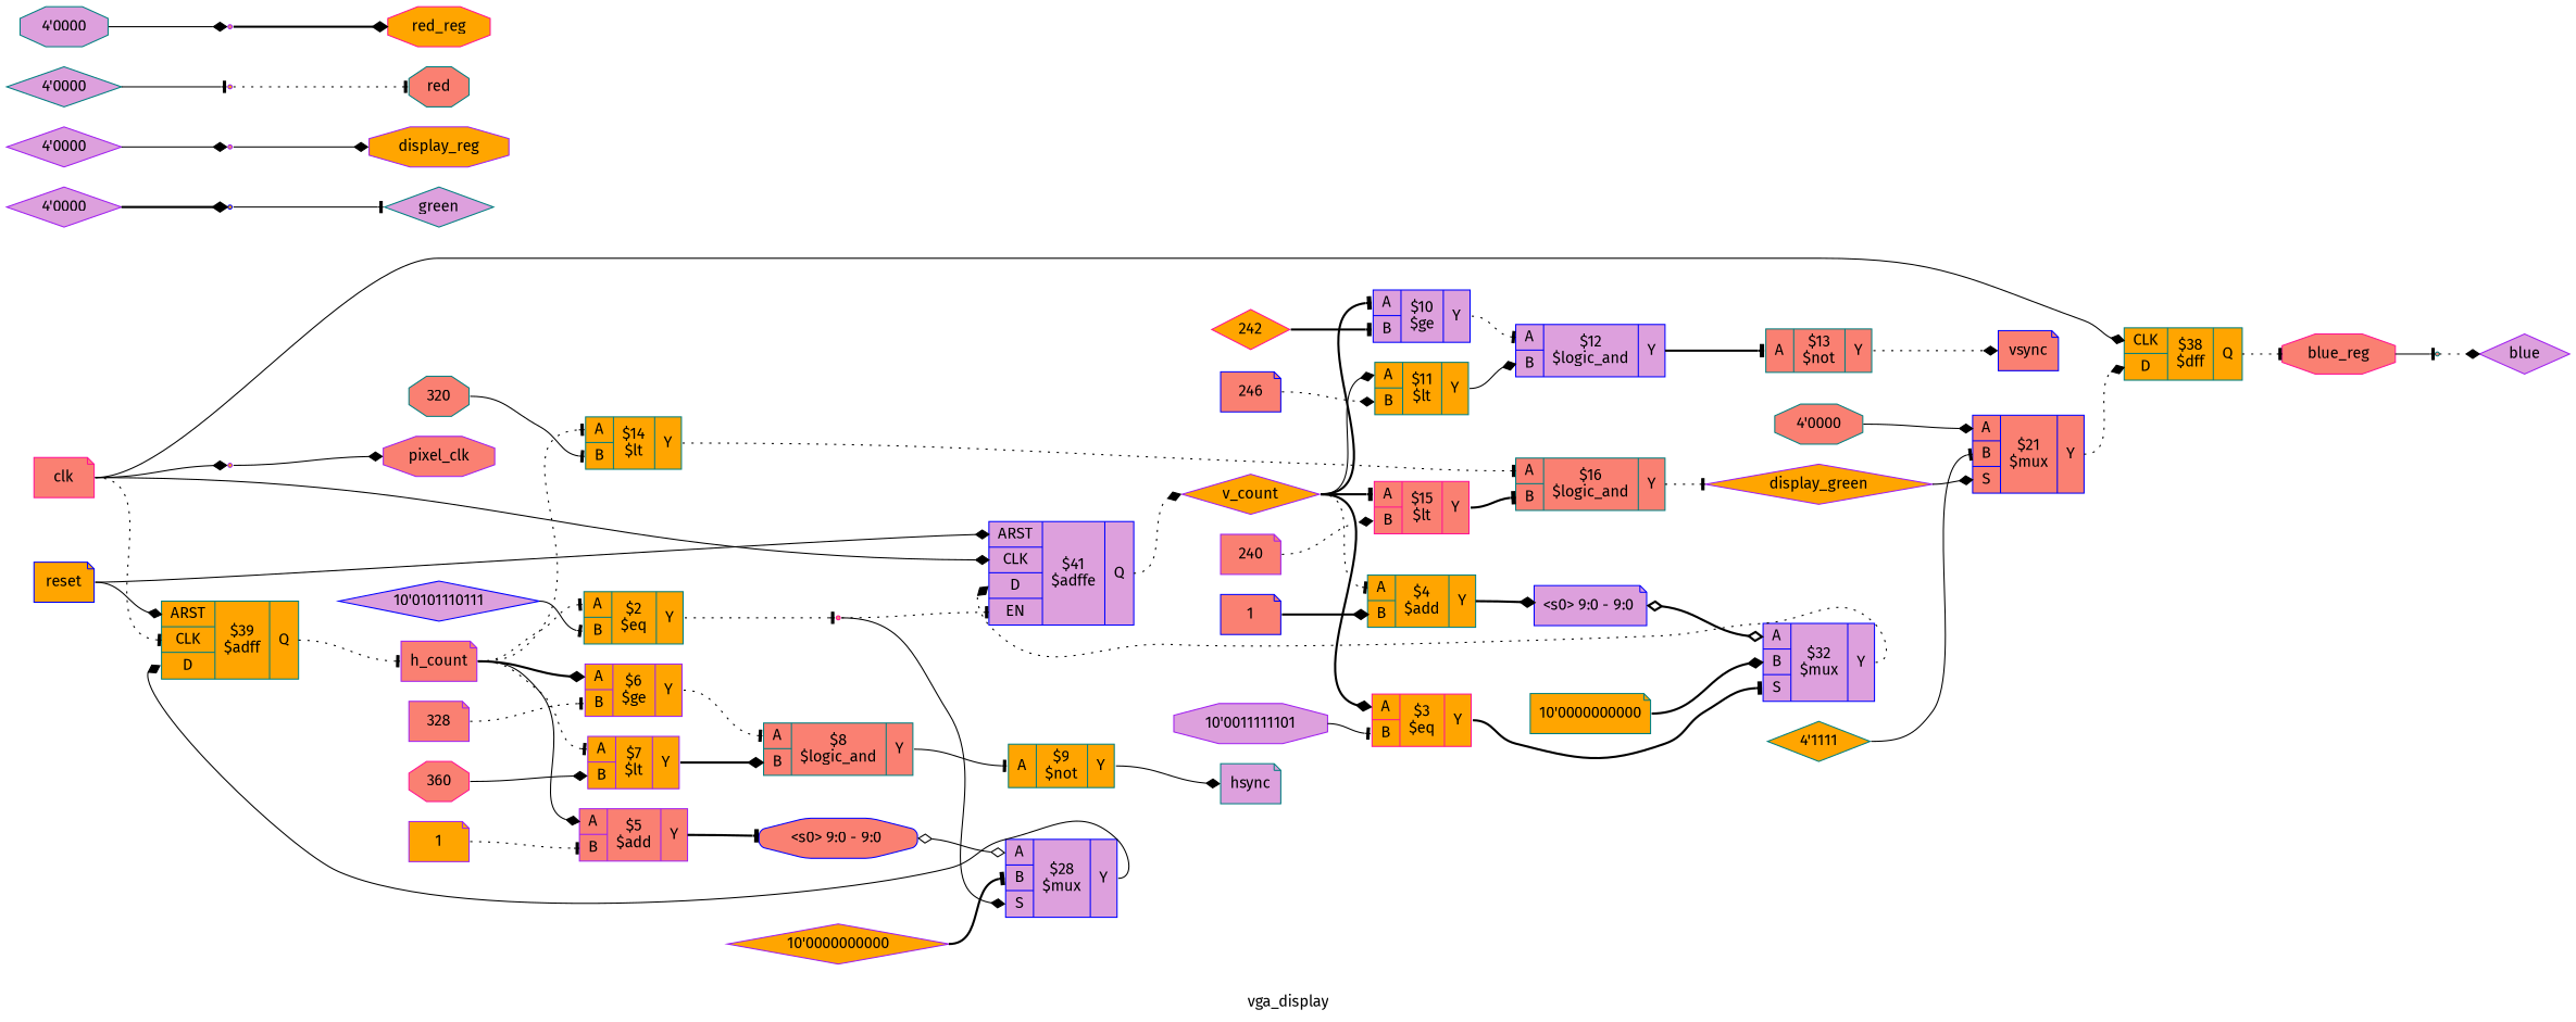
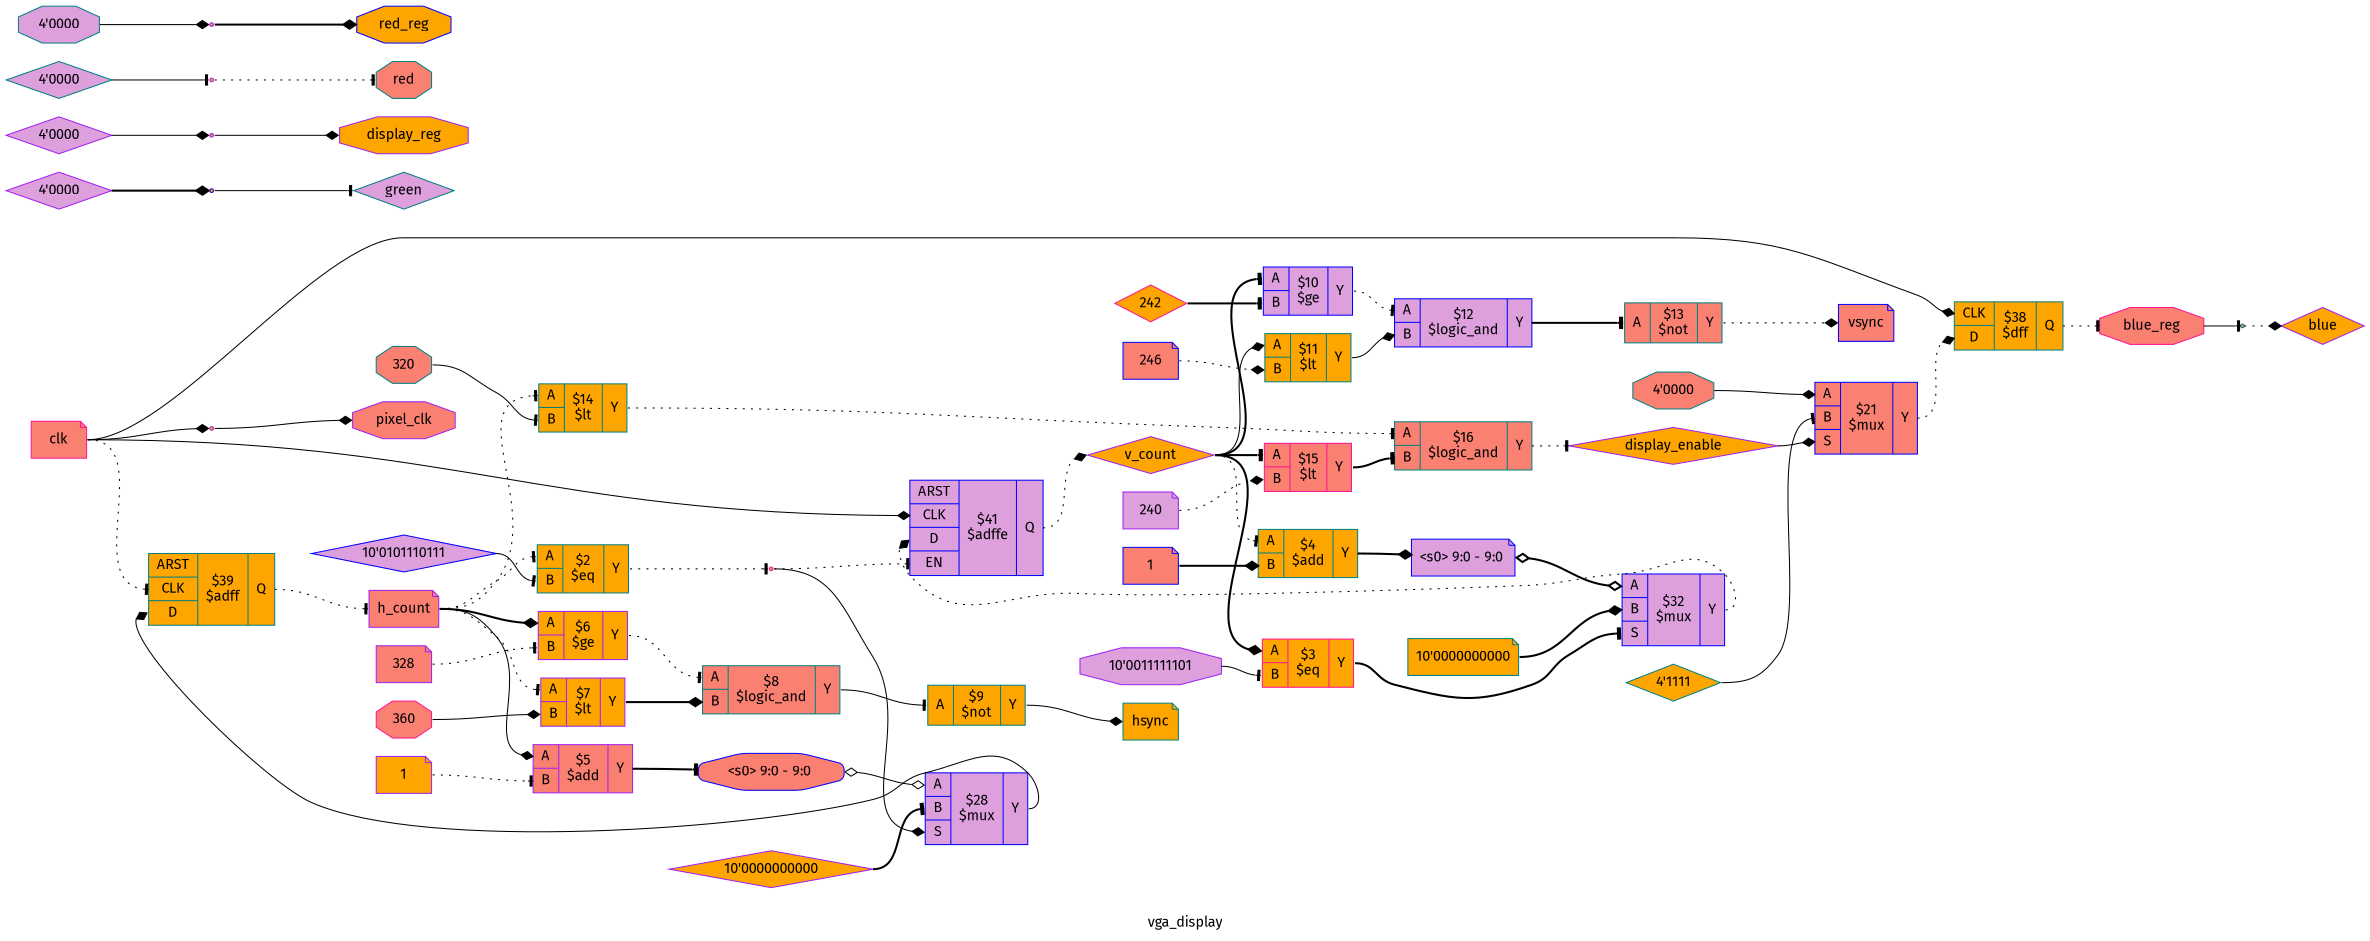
  digraph {
    fontname="Fira Sans"
    label=vga_display
    rankdir=LR
    remincross=true
    node [color=purple fillcolor=orange fontname="Fira Sans" shape=record style=filled]
    edge [arrowhead=diamond color=black fontcolor=black fontname="Fira Sans" headport=w style=solid tailport=e]
-   n16 [fillcolor=plum fontcolor=black label=blue shape=diamond]
+   n16 [fontcolor=black label=blue shape=diamond]
    n17 [color=deeppink fillcolor=salmon fontcolor=black label=blue_reg shape=octagon]
    x16 [color=teal fillcolor=salmon shape=point]
    n18 [color=deeppink fillcolor=salmon fontcolor=black label=clk shape=note]
    c40 [color=blue fillcolor=plum label="{{<p35> ARST|<p36> CLK|<p37> D|<p38> EN}|$41\n$adffe|{<p39> Q}}"]
    c54 [color=teal label="{{<p36> CLK|<p37> D}|$38\n$dff|{<p39> Q}}"]
    c55 [color=teal label="{{<p35> ARST|<p36> CLK|<p37> D}|$39\n$adff|{<p39> Q}}"]
    x21 [shape=point]
    n28 [fontcolor=black label=v_count shape=diamond]
    n22 [fillcolor=salmon fontcolor=black label=h_count shape=note]
    n24 [fillcolor=salmon fontcolor=black label=pixel_clk shape=octagon]
-   n19 [fontcolor=black label=display_green shape=diamond]
+   n19 [fontcolor=black label=display_enable shape=diamond]
    c57 [color=blue fillcolor=salmon label="{{<p30> A|<p31> B|<p56> S}|$21\n$mux|{<p32> Y}}"]
    n20 [color=teal fillcolor=plum fontcolor=black label=green shape=diamond]
    n21 [fontcolor=black label=display_reg shape=octagon]
    c34 [fillcolor=salmon label="{{<p30> A|<p31> B}|$5\n$add|{<p32> Y}}"]
    c41 [color=teal label="{{<p30> A|<p31> B}|$2\n$eq|{<p32> Y}}"]
    c43 [label="{{<p30> A|<p31> B}|$6\n$ge|{<p32> Y}}"]
    c48 [label="{{<p30> A|<p31> B}|$7\n$lt|{<p32> Y}}"]
    c50 [color=teal label="{{<p30> A|<p31> B}|$14\n$lt|{<p32> Y}}"]
    x12 [color=blue fillcolor=salmon fontcolor=black label="<s0> 9:0 - 9:0 " shape=octagon style="rounded,filled"]
    n5 [color=deeppink fillcolor=salmon shape=point]
    c45 [color=teal fillcolor=salmon label="{{<p30> A|<p31> B}|$8\n$logic_and|{<p32> Y}}"]
    c47 [color=teal fillcolor=salmon label="{{<p30> A|<p31> B}|$16\n$logic_and|{<p32> Y}}"]
-   n23 [color=teal fillcolor=plum fontcolor=black label=hsync shape=note]
+   n23 [color=teal fontcolor=black label=hsync shape=note]
    n25 [color=teal fillcolor=salmon fontcolor=black label=red shape=octagon]
-   n26 [color=deeppink fontcolor=black label=red_reg shape=octagon]
-   n27 [color=blue fontcolor=black label=reset shape=note]
+   n26 [color=blue fontcolor=black label=red_reg shape=octagon]
    c33 [color=teal label="{{<p30> A|<p31> B}|$4\n$add|{<p32> Y}}"]
    c42 [color=deeppink label="{{<p30> A|<p31> B}|$3\n$eq|{<p32> Y}}"]
    c44 [color=blue fillcolor=plum label="{{<p30> A|<p31> B}|$10\n$ge|{<p32> Y}}"]
    c49 [color=teal label="{{<p30> A|<p31> B}|$11\n$lt|{<p32> Y}}"]
    c51 [color=deeppink fillcolor=salmon label="{{<p30> A|<p31> B}|$15\n$lt|{<p32> Y}}"]
    x14 [color=blue fillcolor=plum fontcolor=black label="<s0> 9:0 - 9:0 " shape=note style="rounded,filled"]
    c59 [color=blue fillcolor=plum label="{{<p30> A|<p31> B|<p56> S}|$32\n$mux|{<p32> Y}}"]
    c46 [color=blue fillcolor=plum label="{{<p30> A|<p31> B}|$12\n$logic_and|{<p32> Y}}"]
    n29 [color=blue fillcolor=salmon fontcolor=black label=vsync shape=note]
    v0 [color=blue fillcolor=salmon label=1 shape=note]
    v1 [label=1 shape=note]
    c58 [color=blue fillcolor=plum label="{{<p30> A|<p31> B|<p56> S}|$28\n$mux|{<p32> Y}}"]
    v2 [color=blue fillcolor=plum label="10'0101110111" shape=diamond]
    v3 [fillcolor=plum label="10'0011111101" shape=octagon]
    v4 [fillcolor=salmon label=328 shape=note]
    c52 [color=teal label="{{<p30> A}|$9\n$not|{<p32> Y}}"]
    v5 [color=deeppink label=242 shape=diamond]
    c53 [color=teal fillcolor=salmon label="{{<p30> A}|$13\n$not|{<p32> Y}}"]
    v6 [color=deeppink fillcolor=salmon label=360 shape=octagon]
    v7 [color=blue fillcolor=salmon label=246 shape=note]
    v8 [color=teal fillcolor=salmon label=320 shape=octagon]
-   v9 [fillcolor=salmon label=240 shape=note]
+   v9 [fillcolor=plum label=240 shape=note]
    v10 [color=teal fillcolor=salmon label="4'0000" shape=octagon]
    v11 [color=teal label="4'1111" shape=diamond]
    v13 [label="10'0000000000" shape=diamond]
    v15 [color=teal label="10'0000000000" shape=note]
    v17 [fillcolor=plum label="4'0000" shape=diamond]
    x18 [color=blue shape=point]
    v19 [fillcolor=plum label="4'0000" shape=diamond]
    x20 [fillcolor=salmon shape=point]
    v22 [color=teal fillcolor=plum label="4'0000" shape=diamond]
    x23 [shape=point]
    v24 [color=teal fillcolor=plum label="4'0000" shape=octagon]
    x25 [fillcolor=salmon shape=point]
    n17 -> x16 [arrowhead=tee]
    x16 -> n16 [style=dotted]
    n18 -> c40 [headport="p36:w"]
    n18 -> c54 [headport="p36:w"]
    n18 -> c55 [arrowhead=tee headport="p36:w" style=dotted]
    n18 -> x21
    c40 -> n28 [style=dotted tailport="p39:e"]
    c54 -> n17 [arrowhead=tee style=dotted tailport="p39:e"]
    c55 -> n22 [arrowhead=tee style=dotted tailport="p39:e"]
    x21 -> n24
    n28 -> c33 [arrowhead=tee headport="p30:w" style=dotted]
    n28 -> c42 [headport="p30:w" style=bold]
    n28 -> c44 [arrowhead=tee headport="p30:w" style=bold]
    n28 -> c49 [headport="p30:w"]
    n28 -> c51 [arrowhead=tee headport="p30:w" style=bold]
    n22 -> c34 [headport="p30:w"]
    n22 -> c41 [arrowhead=tee headport="p30:w" style=dotted]
    n22 -> c43 [headport="p30:w" style=bold]
    n22 -> c48 [arrowhead=tee headport="p30:w" style=dotted]
    n22 -> c50 [arrowhead=tee headport="p30:w" style=dotted]
    n19 -> c57 [headport="p56:w"]
    c57 -> c54 [headport="p37:w" style=dotted tailport="p32:e"]
    c34 -> x12 [arrowhead=tee headport="s0:w" style=bold tailport="p32:e"]
    c41 -> n5 [arrowhead=tee style=dotted tailport="p32:e"]
    c43 -> c45 [arrowhead=tee headport="p30:w" style=dotted tailport="p32:e"]
    c48 -> c45 [headport="p31:w" style=bold tailport="p32:e"]
    c50 -> c47 [arrowhead=tee headport="p30:w" style=dotted tailport="p32:e"]
    x12 -> c58 [arrowhead=odiamond arrowtail=odiamond dir=both headport="p30:w"]
    n5 -> c40 [arrowhead=tee headport="p38:w" style=dotted]
    n5 -> c58 [headport="p56:w"]
    c45 -> c52 [arrowhead=tee headport="p30:w" tailport="p32:e"]
    c47 -> n19 [arrowhead=tee style=dotted tailport="p32:e"]
-   n27 -> c40 [headport="p35:w"]
-   n27 -> c55 [headport="p35:w"]
    c33 -> x14 [headport="s0:w" style=bold tailport="p32:e"]
    c42 -> c59 [arrowhead=tee headport="p56:w" style=bold tailport="p32:e"]
    c44 -> c46 [arrowhead=tee headport="p30:w" style=dotted tailport="p32:e"]
    c49 -> c46 [headport="p31:w" tailport="p32:e"]
    c51 -> c47 [arrowhead=tee headport="p31:w" style=bold tailport="p32:e"]
    x14 -> c59 [arrowhead=odiamond arrowtail=odiamond dir=both headport="p30:w" style=bold]
    c59 -> c40 [headport="p37:w" style=dotted tailport="p32:e"]
    c46 -> c53 [arrowhead=tee headport="p30:w" style=bold tailport="p32:e"]
    v0 -> c33 [headport="p31:w" style=bold]
    v1 -> c34 [arrowhead=tee headport="p31:w" style=dotted]
    c58 -> c55 [headport="p37:w" tailport="p32:e"]
    v2 -> c41 [arrowhead=tee headport="p31:w"]
    v3 -> c42 [arrowhead=tee headport="p31:w"]
    v4 -> c43 [arrowhead=tee headport="p31:w" style=dotted]
    c52 -> n23 [tailport="p32:e"]
    v5 -> c44 [arrowhead=tee headport="p31:w" style=bold]
    c53 -> n29 [style=dotted tailport="p32:e"]
    v6 -> c48 [headport="p31:w"]
    v7 -> c49 [headport="p31:w" style=dotted]
    v8 -> c50 [arrowhead=tee headport="p31:w"]
    v9 -> c51 [headport="p31:w" style=dotted]
    v10 -> c57 [headport="p30:w"]
    v11 -> c57 [arrowhead=tee headport="p31:w"]
    v13 -> c58 [arrowhead=tee headport="p31:w" style=bold]
    v15 -> c59 [headport="p31:w" style=bold]
    v17 -> x18 [style=bold]
    x18 -> n20 [arrowhead=tee]
    v19 -> x20
    x20 -> n21
    v22 -> x23 [arrowhead=tee]
    x23 -> n25 [arrowhead=tee style=dotted]
    v24 -> x25
    x25 -> n26 [style=bold]
  }
